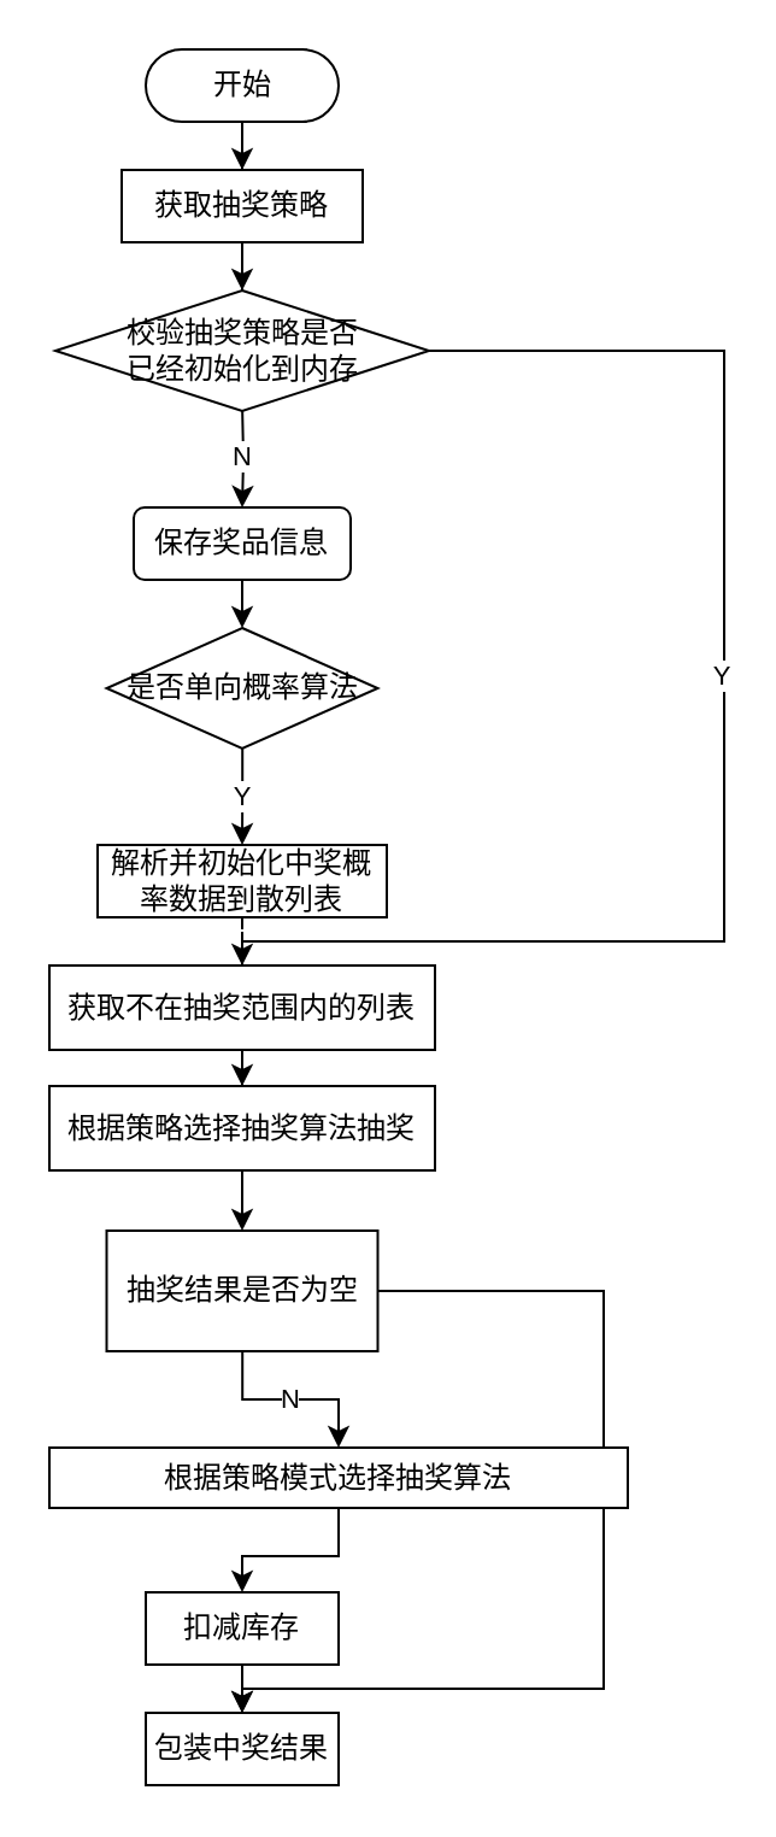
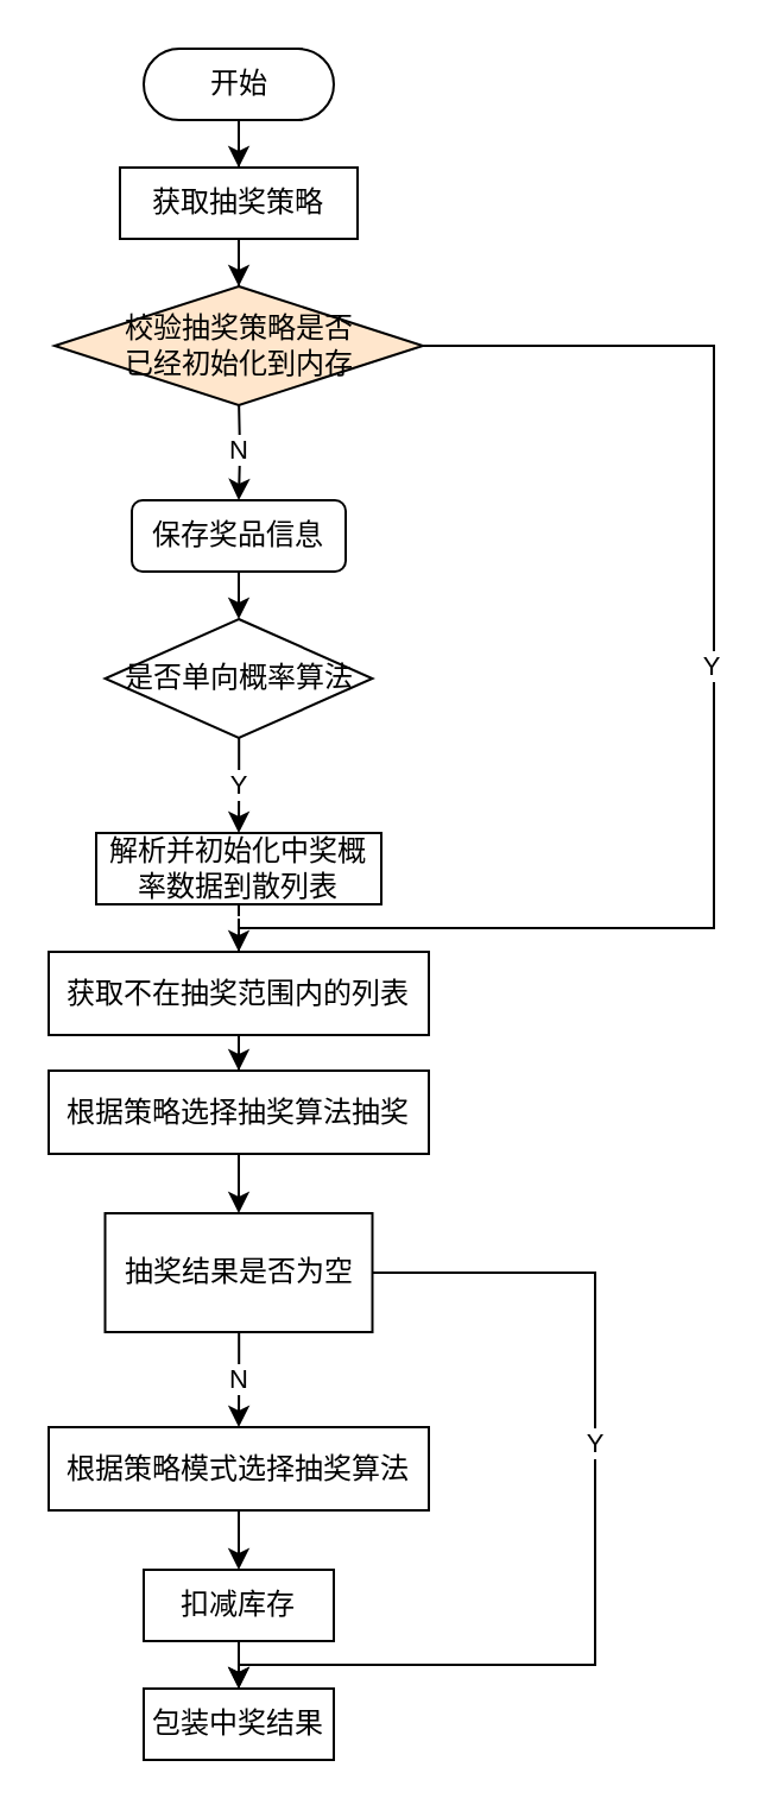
  <mxCell id="0" />
  <mxCell id="1" parent="0" />
  <mxCell id="2" value="" style="edgeStyle=orthogonalEdgeStyle;rounded=0;orthogonalLoop=1;jettySize=auto;html=1;" parent="1" source="3" target="5" edge="1"><mxGeometry relative="1" as="geometry" /></mxCell>
  <mxCell id="3" value="开始" style="html=1;dashed=0;whitespace=wrap;shape=mxgraph.dfd.start" parent="1" vertex="1"><mxGeometry x="60" y="20" width="80" height="30" as="geometry" /></mxCell>
  <mxCell id="4" style="edgeStyle=orthogonalEdgeStyle;rounded=0;orthogonalLoop=1;jettySize=auto;html=1;entryX=0.5;entryY=0;entryDx=0;entryDy=0;" parent="1" source="5" target="9" edge="1"><mxGeometry relative="1" as="geometry"><mxPoint x="100" y="130" as="targetPoint" /></mxGeometry></mxCell>
  <mxCell id="5" value="获取抽奖策略" style="whiteSpace=wrap;html=1;dashed=0;" parent="1" vertex="1"><mxGeometry x="50" y="70" width="100" height="30" as="geometry" /></mxCell>
  <mxCell id="6" value="N" style="edgeStyle=orthogonalEdgeStyle;rounded=0;orthogonalLoop=1;jettySize=auto;html=1;entryX=0.5;entryY=0;entryDx=0;entryDy=0;" parent="1" target="11" edge="1"><mxGeometry relative="1" as="geometry"><mxPoint x="100.034" y="167.989" as="sourcePoint" /><mxPoint x="100.034" y="198" as="targetPoint" /></mxGeometry></mxCell>
  <mxCell id="7" style="edgeStyle=orthogonalEdgeStyle;rounded=0;orthogonalLoop=1;jettySize=auto;html=1;entryX=0.5;entryY=0;entryDx=0;entryDy=0;endArrow=none;endFill=0;" parent="1" source="9" target="17" edge="1"><mxGeometry relative="1" as="geometry"><Array as="points"><mxPoint x="300" y="145" /><mxPoint x="300" y="390" /><mxPoint x="100" y="390" /></Array></mxGeometry></mxCell>
  <mxCell id="8" value="Y" style="edgeLabel;html=1;align=center;verticalAlign=middle;resizable=0;points=[];" parent="7" vertex="1" connectable="0"><mxGeometry x="-0.111" y="-2" relative="1" as="geometry"><mxPoint as="offset" /></mxGeometry></mxCell>
- <mxCell id="9" value="&lt;span&gt;校验抽奖策略是否&lt;br&gt;已经初始化到内存&lt;/span&gt;" style="rhombus;whiteSpace=wrap;html=1;" parent="1" vertex="1"><mxGeometry x="22.5" y="120" width="155" height="50" as="geometry" /></mxCell>
+ <mxCell id="9" value="&lt;span&gt;校验抽奖策略是否&lt;br&gt;已经初始化到内存&lt;/span&gt;" style="rhombus;whiteSpace=wrap;html=1;fillColor=#ffe6cc;" parent="1" vertex="1"><mxGeometry x="22.5" y="120" width="155" height="50" as="geometry" /></mxCell>
  <mxCell id="10" style="edgeStyle=orthogonalEdgeStyle;rounded=0;orthogonalLoop=1;jettySize=auto;html=1;" parent="1" source="11" target="13" edge="1"><mxGeometry relative="1" as="geometry" /></mxCell>
  <mxCell id="11" value="保存奖品信息" style="whiteSpace=wrap;html=1;rounded=1;" parent="1" vertex="1"><mxGeometry x="55" y="210" width="90" height="30" as="geometry" /></mxCell>
  <mxCell id="12" value="Y" style="edgeStyle=orthogonalEdgeStyle;rounded=0;orthogonalLoop=1;jettySize=auto;html=1;" parent="1" source="13" target="15" edge="1"><mxGeometry relative="1" as="geometry" /></mxCell>
  <mxCell id="13" value="是否单向概率算法" style="rhombus;whiteSpace=wrap;html=1;" parent="1" vertex="1"><mxGeometry x="43.75" y="260" width="112.5" height="50" as="geometry" /></mxCell>
  <mxCell id="14" value="" style="edgeStyle=orthogonalEdgeStyle;rounded=0;orthogonalLoop=1;jettySize=auto;html=1;dashed=1;" parent="1" source="15" target="17" edge="1"><mxGeometry relative="1" as="geometry" /></mxCell>
  <mxCell id="15" value="解析并初始化中奖概率数据到散列表" style="whiteSpace=wrap;html=1;" parent="1" vertex="1"><mxGeometry x="40" y="350" width="120" height="30" as="geometry" /></mxCell>
  <mxCell id="16" value="" style="edgeStyle=orthogonalEdgeStyle;rounded=0;orthogonalLoop=1;jettySize=auto;html=1;" parent="1" source="17" target="19" edge="1"><mxGeometry relative="1" as="geometry" /></mxCell>
  <mxCell id="17" value="获取不在抽奖范围内的列表" style="whiteSpace=wrap;html=1;" parent="1" vertex="1"><mxGeometry x="20" y="400" width="160" height="35" as="geometry" /></mxCell>
  <mxCell id="18" style="edgeStyle=orthogonalEdgeStyle;rounded=0;orthogonalLoop=1;jettySize=auto;html=1;entryX=0.5;entryY=0;entryDx=0;entryDy=0;" parent="1" source="19" target="23" edge="1"><mxGeometry relative="1" as="geometry" /></mxCell>
  <mxCell id="19" value="根据策略选择抽奖算法抽奖" style="whiteSpace=wrap;html=1;" parent="1" vertex="1"><mxGeometry x="20" y="450" width="160" height="35" as="geometry" /></mxCell>
  <mxCell id="20" value="N" style="edgeStyle=orthogonalEdgeStyle;rounded=0;orthogonalLoop=1;jettySize=auto;html=1;entryX=0.5;entryY=0;entryDx=0;entryDy=0;" parent="1" source="23" target="25" edge="1"><mxGeometry relative="1" as="geometry"><mxPoint x="100.034" y="590" as="targetPoint" /></mxGeometry></mxCell>
  <mxCell id="21" style="edgeStyle=orthogonalEdgeStyle;rounded=0;orthogonalLoop=1;jettySize=auto;html=1;entryX=0.5;entryY=0;entryDx=0;entryDy=0;endArrow=classic;endFill=1;" parent="1" source="23" target="28" edge="1"><mxGeometry relative="1" as="geometry"><Array as="points"><mxPoint x="250" y="535" /><mxPoint x="250" y="700" /><mxPoint x="100" y="700" /></Array></mxGeometry></mxCell>
  <mxCell id="22" value="Y" style="edgeLabel;html=1;align=center;verticalAlign=middle;resizable=0;points=[];" parent="21" vertex="1" connectable="0"><mxGeometry x="-0.212" y="-1" relative="1" as="geometry"><mxPoint as="offset" /></mxGeometry></mxCell>
  <mxCell id="23" value="抽奖结果是否为空" style="whiteSpace=wrap;html=1;rounded=0;" parent="1" vertex="1"><mxGeometry x="43.75" y="510" width="112.5" height="50" as="geometry" /></mxCell>
  <mxCell id="24" value="" style="edgeStyle=orthogonalEdgeStyle;rounded=0;orthogonalLoop=1;jettySize=auto;html=1;" parent="1" source="25" target="27" edge="1"><mxGeometry relative="1" as="geometry" /></mxCell>
- <mxCell id="25" value="根据策略模式选择抽奖算法" style="whiteSpace=wrap;html=1;" parent="1" vertex="1"><mxGeometry x="20" y="600" width="240" height="25" as="geometry" /></mxCell>
+ <mxCell id="25" value="根据策略模式选择抽奖算法" style="whiteSpace=wrap;html=1;" parent="1" vertex="1"><mxGeometry x="20" y="600" width="160" height="35" as="geometry" /></mxCell>
  <mxCell id="26" value="" style="edgeStyle=orthogonalEdgeStyle;rounded=0;orthogonalLoop=1;jettySize=auto;html=1;endArrow=classic;endFill=1;" parent="1" source="27" target="28" edge="1"><mxGeometry relative="1" as="geometry" /></mxCell>
  <mxCell id="27" value="扣减库存" style="whiteSpace=wrap;html=1;" parent="1" vertex="1"><mxGeometry x="60" y="660" width="80" height="30" as="geometry" /></mxCell>
  <mxCell id="28" value="包装中奖结果" style="whiteSpace=wrap;html=1;" parent="1" vertex="1"><mxGeometry x="60" y="710" width="80" height="30" as="geometry" /></mxCell>
